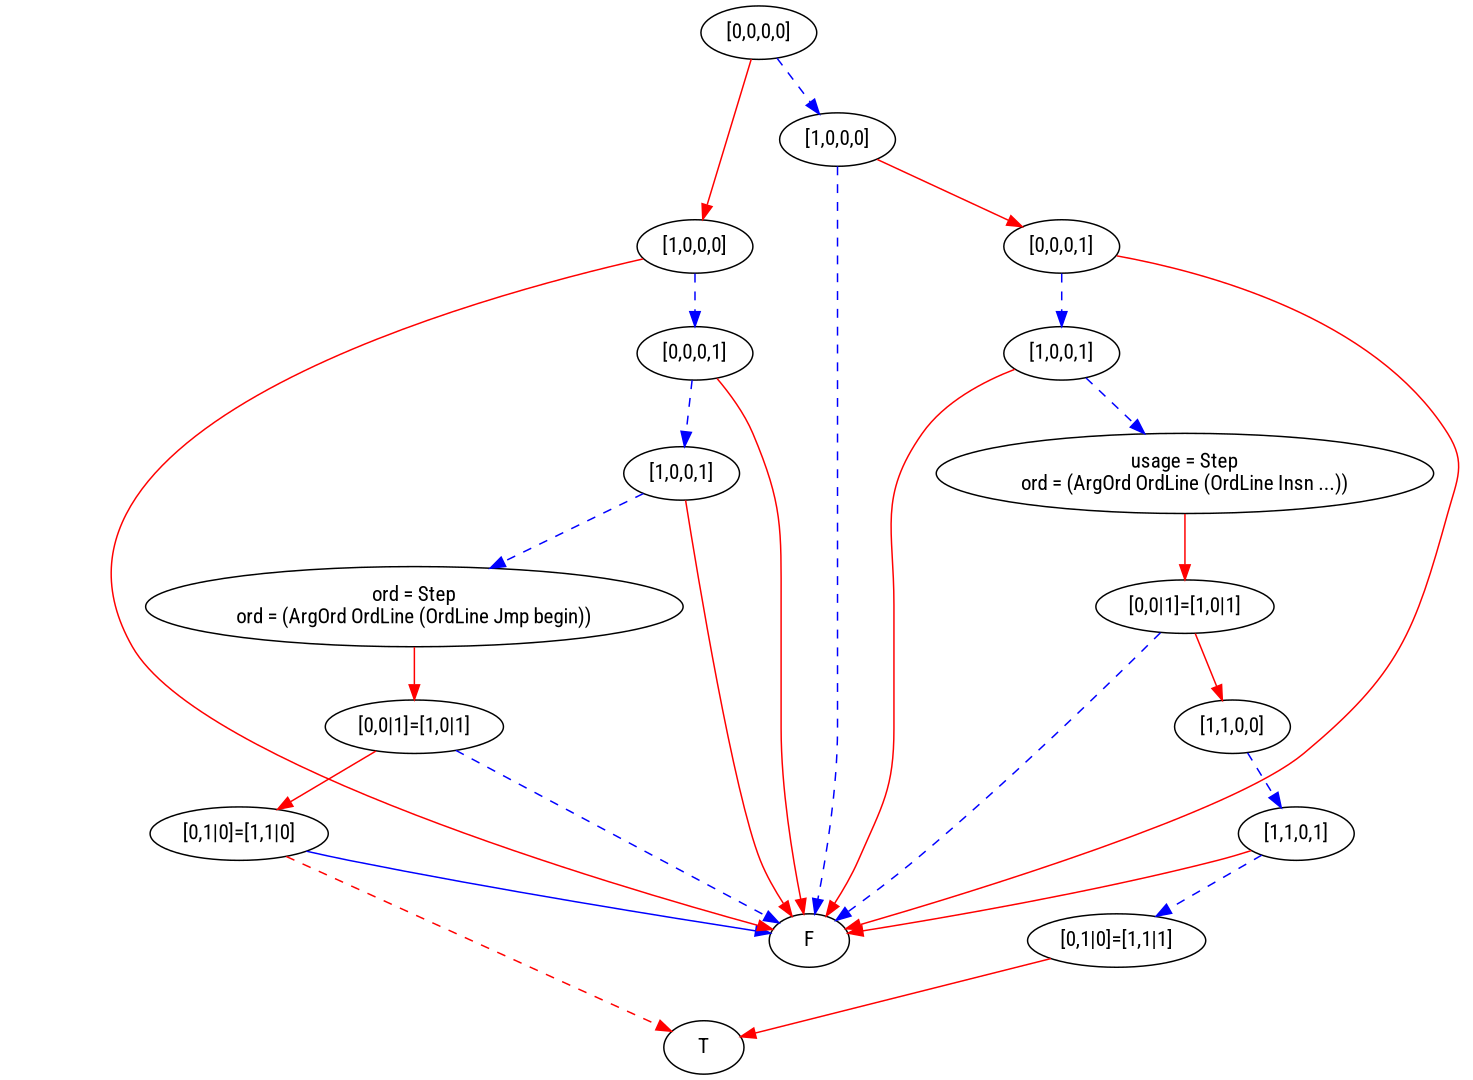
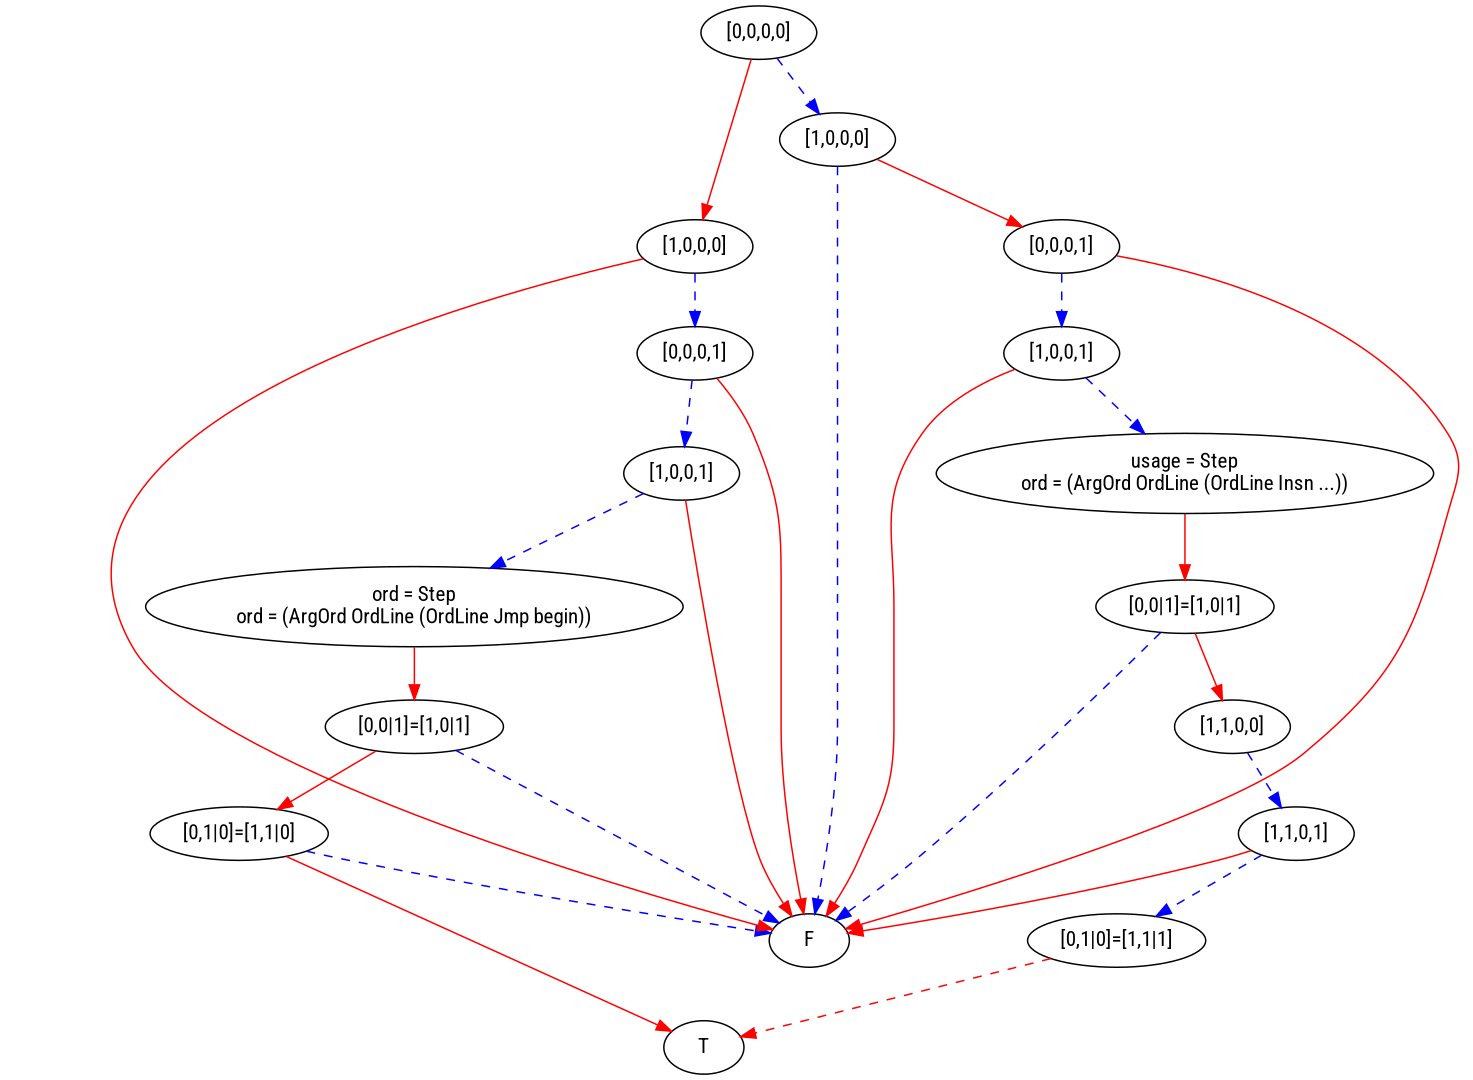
  digraph {
    fontname="Roboto Condensed"
    node [fontname="Roboto Condensed"]
    edge [color=red fontname="Roboto Condensed"]
    n1 [label=F]
    n2 [label=T]
    n3 [label="[0,1|0]=[1,1|0]"]
    n4 [label="[0,0|1]=[1,0|1]"]
    n5 [label="ord = Step\nord = (ArgOrd OrdLine (OrdLine Jmp begin))"]
    n6 [label="[1,0,0,1]"]
    n7 [label="[0,0,0,1]"]
    n8 [label="[1,0,0,0]"]
    n9 [label="[0,1|0]=[1,1|1]"]
    n10 [label="[1,1,0,1]"]
    n11 [label="[1,1,0,0]"]
    n12 [label="[0,0|1]=[1,0|1]"]
    n13 [label="usage = Step\nord = (ArgOrd OrdLine (OrdLine Insn ...))"]
    n14 [label="[1,0,0,1]"]
    n15 [label="[0,0,0,1]"]
    n16 [label="[1,0,0,0]"]
    n17 [label="[0,0,0,0]"]
-   n3 -> n1 [color=blue style=solid]
-   n3 -> n2 [style=dashed]
+   n3 -> n1 [color=blue style=dashed]
+   n3 -> n2
    n4 -> n1 [color=blue style=dashed]
    n4 -> n3
    n5 -> n4
    n6 -> n1
    n6 -> n5 [color=blue style=dashed]
    n7 -> n1
    n7 -> n6 [color=blue style=dashed]
    n8 -> n1
    n8 -> n7 [color=blue style=dashed]
-   n9 -> n2
+   n9 -> n2 [style=dashed]
    n10 -> n1
    n10 -> n9 [color=blue style=dashed]
    n11 -> n10 [color=blue style=dashed]
    n12 -> n1 [color=blue style=dashed]
    n12 -> n11
    n13 -> n12
    n14 -> n1
    n14 -> n13 [color=blue style=dashed]
    n15 -> n1
    n15 -> n14 [color=blue style=dashed]
    n16 -> n1 [color=blue style=dashed]
    n16 -> n15
    n17 -> n8
    n17 -> n16 [color=blue style=dashed]
  }
